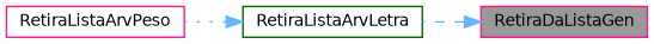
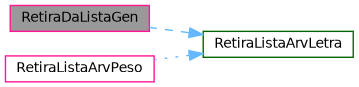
  digraph {
    rankdir=RL
    node [color=deeppink fillcolor=white fontname=Helvetica fontsize=10 shape=box style=filled]
    edge [color=steelblue1 dir=back fontname=Helvetica fontsize=10 labelfontname=Helvetica labelfontsize=10]
    n1 [fillcolor=grey60 fontcolor=black height=0.2 label=RetiraDaListaGen width=0.4]
    n2 [color=darkgreen height=0.2 label=RetiraListaArvLetra width=0.4]
    n3 [height=0.2 label=RetiraListaArvPeso width=0.4]
-   n1 -> n2 [style=dashed]
+   n2 -> n1 [style=dashed]
    n2 -> n3 [style=dotted]
  }
